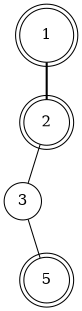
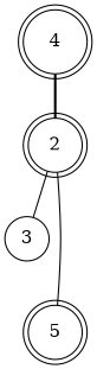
  graph {
    scale=0.5
    node [shape=doublecircle]
-   1
+   1 [label=4]
    2
    3 [shape=circle]
    5
    1 -- 2 [style=bold]
    2 -- 3
-   3 -- 5
+   2 -- 5
  }
